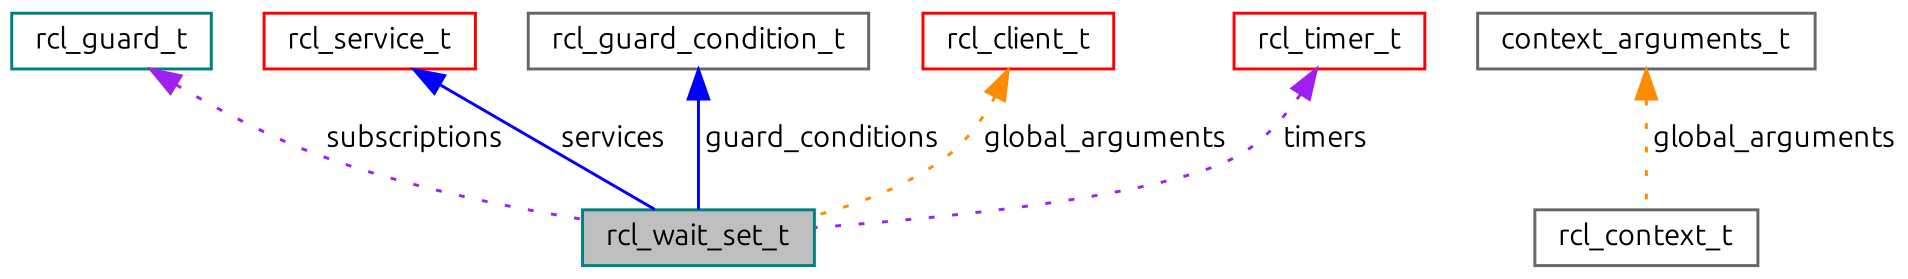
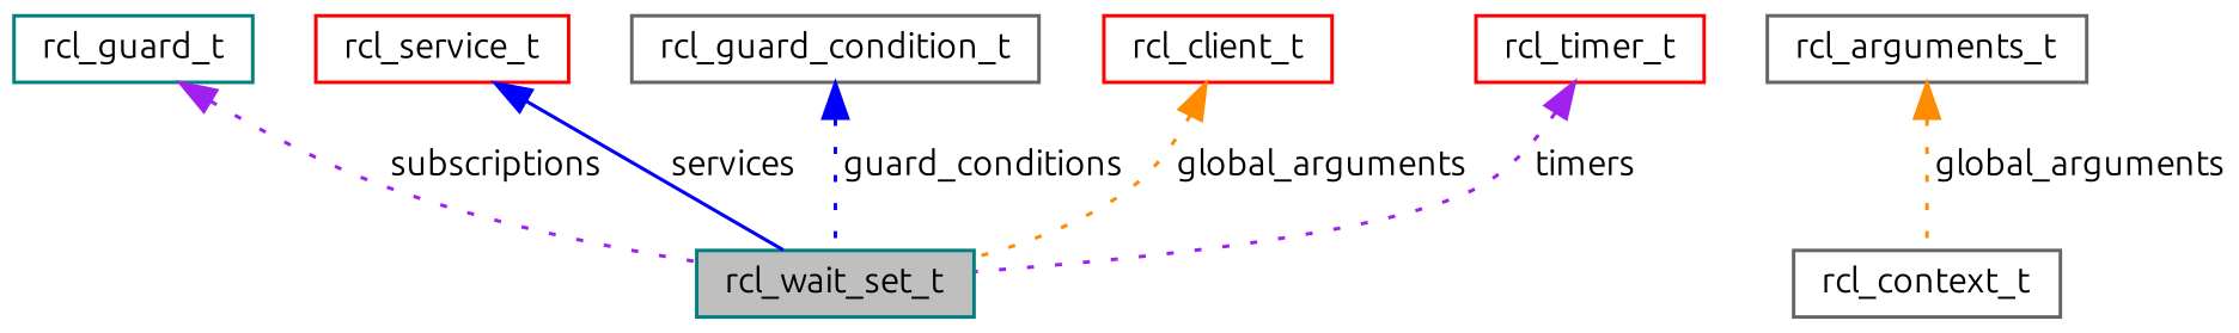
  digraph {
    fontname=Ubuntu
    node [color=red fillcolor=white fontname=Ubuntu fontsize=10 shape=record style=filled]
    edge [color=purple dir=back fontname=Ubuntu fontsize=10 labelfontname=Helvetica labelfontsize=10 style=dotted]
    n1 [color=teal fillcolor=grey75 fontcolor=black height=0.2 label=rcl_wait_set_t width=0.4]
    n2 [color=teal height=0.2 label=rcl_guard_t width=0.4]
    n3 [height=0.2 label=rcl_service_t width=0.4]
    n4 [color=gray40 height=0.2 label=rcl_guard_condition_t width=0.4]
    n5 [color=gray40 height=0.2 label=rcl_context_t width=0.4]
-   n6 [color=gray40 height=0.2 label=context_arguments_t width=0.4]
+   n6 [color=gray40 height=0.2 label=rcl_arguments_t width=0.4]
    n7 [height=0.2 label=rcl_client_t width=0.4]
    n8 [height=0.2 label=rcl_timer_t width=0.4]
    n2 -> n1 [label=" subscriptions"]
    n3 -> n1 [color=blue label=" services" style=solid]
-   n4 -> n1 [color=blue label=" guard_conditions" style=solid]
+   n4 -> n1 [color=blue label=" guard_conditions"]
    n6 -> n5 [color=darkorange label=" global_arguments"]
    n7 -> n1 [color=darkorange label=" global_arguments"]
    n8 -> n1 [label=" timers"]
  }
